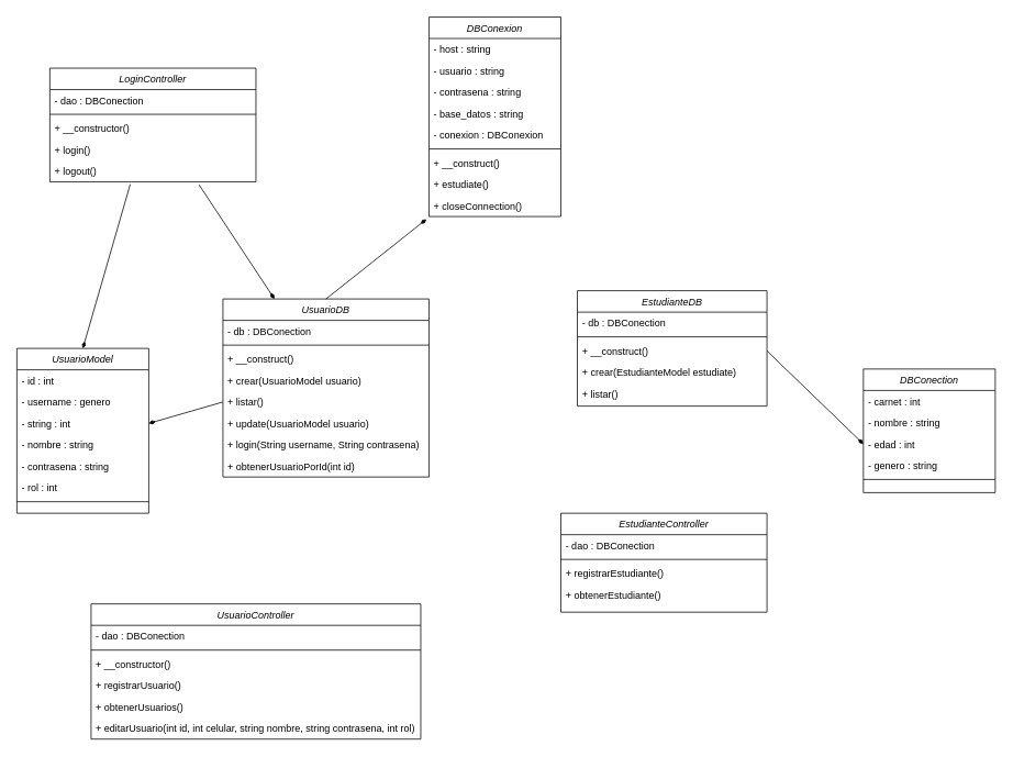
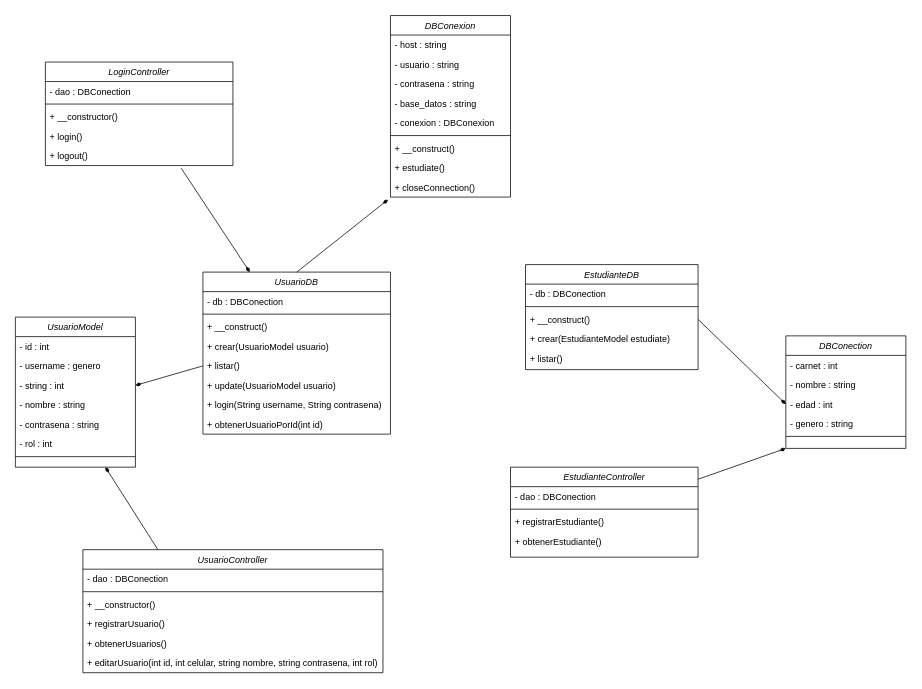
  <mxCell id="0" />
  <mxCell id="1" parent="0" />
+ <mxCell id="2" style="rounded=0;orthogonalLoop=1;jettySize=auto;html=1;exitX=0;exitY=1;exitDx=0;exitDy=0;endArrow=none;endFill=1;startArrow=diamondThin;startFill=1;" parent="1" source="3" target="32" edge="1"><mxGeometry relative="1" as="geometry" /></mxCell>
  <mxCell id="3" value="DBConection" style="swimlane;fontStyle=2;align=center;verticalAlign=top;childLayout=stackLayout;horizontal=1;startSize=26;horizontalStack=0;resizeParent=1;resizeLast=0;collapsible=1;marginBottom=0;rounded=0;shadow=0;strokeWidth=1;" parent="1" vertex="1"><mxGeometry x="1047" y="447" width="160" height="150" as="geometry"><mxRectangle x="230" y="140" width="160" height="26" as="alternateBounds" /></mxGeometry></mxCell>
  <mxCell id="4" value="- carnet : int" style="text;align=left;verticalAlign=top;spacingLeft=4;spacingRight=4;overflow=hidden;rotatable=0;points=[[0,0.5],[1,0.5]];portConstraint=eastwest;" parent="3" vertex="1"><mxGeometry y="26" width="160" height="26" as="geometry" /></mxCell>
  <mxCell id="5" value="- nombre : string" style="text;align=left;verticalAlign=top;spacingLeft=4;spacingRight=4;overflow=hidden;rotatable=0;points=[[0,0.5],[1,0.5]];portConstraint=eastwest;rounded=0;shadow=0;html=0;" parent="3" vertex="1"><mxGeometry y="52" width="160" height="26" as="geometry" /></mxCell>
  <mxCell id="6" value="- edad : int" style="text;align=left;verticalAlign=top;spacingLeft=4;spacingRight=4;overflow=hidden;rotatable=0;points=[[0,0.5],[1,0.5]];portConstraint=eastwest;rounded=0;shadow=0;html=0;" parent="3" vertex="1"><mxGeometry y="78" width="160" height="26" as="geometry" /></mxCell>
  <mxCell id="7" value="- genero : string" style="text;align=left;verticalAlign=top;spacingLeft=4;spacingRight=4;overflow=hidden;rotatable=0;points=[[0,0.5],[1,0.5]];portConstraint=eastwest;rounded=0;shadow=0;html=0;" parent="3" vertex="1"><mxGeometry y="104" width="160" height="26" as="geometry" /></mxCell>
  <mxCell id="8" value="" style="line;html=1;strokeWidth=1;align=left;verticalAlign=middle;spacingTop=-1;spacingLeft=3;spacingRight=3;rotatable=0;labelPosition=right;points=[];portConstraint=eastwest;" parent="3" vertex="1"><mxGeometry y="130" width="160" height="8" as="geometry" /></mxCell>
  <mxCell id="9" value="UsuarioModel" style="swimlane;fontStyle=2;align=center;verticalAlign=top;childLayout=stackLayout;horizontal=1;startSize=26;horizontalStack=0;resizeParent=1;resizeLast=0;collapsible=1;marginBottom=0;rounded=0;shadow=0;strokeWidth=1;" parent="1" vertex="1"><mxGeometry x="20" y="422" width="160" height="200" as="geometry"><mxRectangle x="230" y="140" width="160" height="26" as="alternateBounds" /></mxGeometry></mxCell>
  <mxCell id="10" value="- id : int" style="text;align=left;verticalAlign=top;spacingLeft=4;spacingRight=4;overflow=hidden;rotatable=0;points=[[0,0.5],[1,0.5]];portConstraint=eastwest;" parent="9" vertex="1"><mxGeometry y="26" width="160" height="26" as="geometry" /></mxCell>
  <mxCell id="11" value="- username : genero" style="text;align=left;verticalAlign=top;spacingLeft=4;spacingRight=4;overflow=hidden;rotatable=0;points=[[0,0.5],[1,0.5]];portConstraint=eastwest;rounded=0;shadow=0;html=0;" parent="9" vertex="1"><mxGeometry y="52" width="160" height="26" as="geometry" /></mxCell>
  <mxCell id="12" value="- string : int" style="text;align=left;verticalAlign=top;spacingLeft=4;spacingRight=4;overflow=hidden;rotatable=0;points=[[0,0.5],[1,0.5]];portConstraint=eastwest;rounded=0;shadow=0;html=0;" parent="9" vertex="1"><mxGeometry y="78" width="160" height="26" as="geometry" /></mxCell>
  <mxCell id="13" value="- nombre : string" style="text;align=left;verticalAlign=top;spacingLeft=4;spacingRight=4;overflow=hidden;rotatable=0;points=[[0,0.5],[1,0.5]];portConstraint=eastwest;rounded=0;shadow=0;html=0;" parent="9" vertex="1"><mxGeometry y="104" width="160" height="26" as="geometry" /></mxCell>
  <mxCell id="14" value="- contrasena : string" style="text;align=left;verticalAlign=top;spacingLeft=4;spacingRight=4;overflow=hidden;rotatable=0;points=[[0,0.5],[1,0.5]];portConstraint=eastwest;rounded=0;shadow=0;html=0;" parent="9" vertex="1"><mxGeometry y="130" width="160" height="26" as="geometry" /></mxCell>
  <mxCell id="15" value="- rol : int" style="text;align=left;verticalAlign=top;spacingLeft=4;spacingRight=4;overflow=hidden;rotatable=0;points=[[0,0.5],[1,0.5]];portConstraint=eastwest;rounded=0;shadow=0;html=0;" parent="9" vertex="1"><mxGeometry y="156" width="160" height="26" as="geometry" /></mxCell>
  <mxCell id="16" value="" style="line;html=1;strokeWidth=1;align=left;verticalAlign=middle;spacingTop=-1;spacingLeft=3;spacingRight=3;rotatable=0;labelPosition=right;points=[];portConstraint=eastwest;" parent="9" vertex="1"><mxGeometry y="182" width="160" height="8" as="geometry" /></mxCell>
  <mxCell id="17" value="UsuarioDB" style="swimlane;fontStyle=2;align=center;verticalAlign=top;childLayout=stackLayout;horizontal=1;startSize=26;horizontalStack=0;resizeParent=1;resizeLast=0;collapsible=1;marginBottom=0;rounded=0;shadow=0;strokeWidth=1;" parent="1" vertex="1"><mxGeometry x="270" y="362" width="250" height="216" as="geometry"><mxRectangle x="230" y="140" width="160" height="26" as="alternateBounds" /></mxGeometry></mxCell>
  <mxCell id="18" value="- db : DBConection" style="text;align=left;verticalAlign=top;spacingLeft=4;spacingRight=4;overflow=hidden;rotatable=0;points=[[0,0.5],[1,0.5]];portConstraint=eastwest;" parent="17" vertex="1"><mxGeometry y="26" width="250" height="26" as="geometry" /></mxCell>
  <mxCell id="19" value="" style="line;html=1;strokeWidth=1;align=left;verticalAlign=middle;spacingTop=-1;spacingLeft=3;spacingRight=3;rotatable=0;labelPosition=right;points=[];portConstraint=eastwest;" parent="17" vertex="1"><mxGeometry y="52" width="250" height="8" as="geometry" /></mxCell>
  <mxCell id="20" value="+ __construct()" style="text;align=left;verticalAlign=top;spacingLeft=4;spacingRight=4;overflow=hidden;rotatable=0;points=[[0,0.5],[1,0.5]];portConstraint=eastwest;" parent="17" vertex="1"><mxGeometry y="60" width="250" height="26" as="geometry" /></mxCell>
  <mxCell id="21" value="+ crear(UsuarioModel usuario)" style="text;align=left;verticalAlign=top;spacingLeft=4;spacingRight=4;overflow=hidden;rotatable=0;points=[[0,0.5],[1,0.5]];portConstraint=eastwest;" parent="17" vertex="1"><mxGeometry y="86" width="250" height="26" as="geometry" /></mxCell>
  <mxCell id="22" value="+ listar()" style="text;align=left;verticalAlign=top;spacingLeft=4;spacingRight=4;overflow=hidden;rotatable=0;points=[[0,0.5],[1,0.5]];portConstraint=eastwest;" parent="17" vertex="1"><mxGeometry y="112" width="250" height="26" as="geometry" /></mxCell>
  <mxCell id="23" value="+ update(UsuarioModel usuario)" style="text;align=left;verticalAlign=top;spacingLeft=4;spacingRight=4;overflow=hidden;rotatable=0;points=[[0,0.5],[1,0.5]];portConstraint=eastwest;" parent="17" vertex="1"><mxGeometry y="138" width="250" height="26" as="geometry" /></mxCell>
  <mxCell id="24" value="+ login(String username, String contrasena)" style="text;align=left;verticalAlign=top;spacingLeft=4;spacingRight=4;overflow=hidden;rotatable=0;points=[[0,0.5],[1,0.5]];portConstraint=eastwest;" parent="17" vertex="1"><mxGeometry y="164" width="250" height="26" as="geometry" /></mxCell>
  <mxCell id="25" value="+ obtenerUsuarioPorId(int id)" style="text;align=left;verticalAlign=top;spacingLeft=4;spacingRight=4;overflow=hidden;rotatable=0;points=[[0,0.5],[1,0.5]];portConstraint=eastwest;" parent="17" vertex="1"><mxGeometry y="190" width="250" height="26" as="geometry" /></mxCell>
  <mxCell id="26" value="EstudianteDB" style="swimlane;fontStyle=2;align=center;verticalAlign=top;childLayout=stackLayout;horizontal=1;startSize=26;horizontalStack=0;resizeParent=1;resizeLast=0;collapsible=1;marginBottom=0;rounded=0;shadow=0;strokeWidth=1;" parent="1" vertex="1"><mxGeometry x="700" y="352" width="230" height="140" as="geometry"><mxRectangle x="230" y="140" width="160" height="26" as="alternateBounds" /></mxGeometry></mxCell>
  <mxCell id="27" value="- db : DBConection" style="text;align=left;verticalAlign=top;spacingLeft=4;spacingRight=4;overflow=hidden;rotatable=0;points=[[0,0.5],[1,0.5]];portConstraint=eastwest;" parent="26" vertex="1"><mxGeometry y="26" width="230" height="26" as="geometry" /></mxCell>
  <mxCell id="28" value="" style="line;html=1;strokeWidth=1;align=left;verticalAlign=middle;spacingTop=-1;spacingLeft=3;spacingRight=3;rotatable=0;labelPosition=right;points=[];portConstraint=eastwest;" parent="26" vertex="1"><mxGeometry y="52" width="230" height="8" as="geometry" /></mxCell>
  <mxCell id="29" value="+ __construct()" style="text;align=left;verticalAlign=top;spacingLeft=4;spacingRight=4;overflow=hidden;rotatable=0;points=[[0,0.5],[1,0.5]];portConstraint=eastwest;" parent="26" vertex="1"><mxGeometry y="60" width="230" height="26" as="geometry" /></mxCell>
  <mxCell id="30" value="+ crear(EstudianteModel estudiate)" style="text;align=left;verticalAlign=top;spacingLeft=4;spacingRight=4;overflow=hidden;rotatable=0;points=[[0,0.5],[1,0.5]];portConstraint=eastwest;" parent="26" vertex="1"><mxGeometry y="86" width="230" height="26" as="geometry" /></mxCell>
  <mxCell id="31" value="+ listar()" style="text;align=left;verticalAlign=top;spacingLeft=4;spacingRight=4;overflow=hidden;rotatable=0;points=[[0,0.5],[1,0.5]];portConstraint=eastwest;" parent="26" vertex="1"><mxGeometry y="112" width="230" height="26" as="geometry" /></mxCell>
  <mxCell id="32" value="EstudianteController" style="swimlane;fontStyle=2;align=center;verticalAlign=top;childLayout=stackLayout;horizontal=1;startSize=26;horizontalStack=0;resizeParent=1;resizeLast=0;collapsible=1;marginBottom=0;rounded=0;shadow=0;strokeWidth=1;" parent="1" vertex="1"><mxGeometry x="680" y="622" width="250" height="120" as="geometry"><mxRectangle x="230" y="140" width="160" height="26" as="alternateBounds" /></mxGeometry></mxCell>
  <mxCell id="33" value="- dao : DBConection" style="text;align=left;verticalAlign=top;spacingLeft=4;spacingRight=4;overflow=hidden;rotatable=0;points=[[0,0.5],[1,0.5]];portConstraint=eastwest;" parent="32" vertex="1"><mxGeometry y="26" width="250" height="26" as="geometry" /></mxCell>
  <mxCell id="34" value="" style="line;html=1;strokeWidth=1;align=left;verticalAlign=middle;spacingTop=-1;spacingLeft=3;spacingRight=3;rotatable=0;labelPosition=right;points=[];portConstraint=eastwest;" parent="32" vertex="1"><mxGeometry y="52" width="250" height="8" as="geometry" /></mxCell>
  <mxCell id="35" value="+ registrarEstudiante()" style="text;align=left;verticalAlign=top;spacingLeft=4;spacingRight=4;overflow=hidden;rotatable=0;points=[[0,0.5],[1,0.5]];portConstraint=eastwest;" parent="32" vertex="1"><mxGeometry y="60" width="250" height="26" as="geometry" /></mxCell>
  <mxCell id="36" value="+ obtenerEstudiante()" style="text;align=left;verticalAlign=top;spacingLeft=4;spacingRight=4;overflow=hidden;rotatable=0;points=[[0,0.5],[1,0.5]];portConstraint=eastwest;" parent="32" vertex="1"><mxGeometry y="86" width="250" height="26" as="geometry" /></mxCell>
  <mxCell id="37" value="LoginController" style="swimlane;fontStyle=2;align=center;verticalAlign=top;childLayout=stackLayout;horizontal=1;startSize=26;horizontalStack=0;resizeParent=1;resizeLast=0;collapsible=1;marginBottom=0;rounded=0;shadow=0;strokeWidth=1;" parent="1" vertex="1"><mxGeometry x="60" y="82" width="250" height="138" as="geometry"><mxRectangle x="230" y="140" width="160" height="26" as="alternateBounds" /></mxGeometry></mxCell>
  <mxCell id="38" value="- dao : DBConection" style="text;align=left;verticalAlign=top;spacingLeft=4;spacingRight=4;overflow=hidden;rotatable=0;points=[[0,0.5],[1,0.5]];portConstraint=eastwest;" parent="37" vertex="1"><mxGeometry y="26" width="250" height="26" as="geometry" /></mxCell>
  <mxCell id="39" value="" style="line;html=1;strokeWidth=1;align=left;verticalAlign=middle;spacingTop=-1;spacingLeft=3;spacingRight=3;rotatable=0;labelPosition=right;points=[];portConstraint=eastwest;" parent="37" vertex="1"><mxGeometry y="52" width="250" height="8" as="geometry" /></mxCell>
  <mxCell id="40" value="+ __constructor()" style="text;align=left;verticalAlign=top;spacingLeft=4;spacingRight=4;overflow=hidden;rotatable=0;points=[[0,0.5],[1,0.5]];portConstraint=eastwest;" parent="37" vertex="1"><mxGeometry y="60" width="250" height="26" as="geometry" /></mxCell>
  <mxCell id="41" value="+ login()" style="text;align=left;verticalAlign=top;spacingLeft=4;spacingRight=4;overflow=hidden;rotatable=0;points=[[0,0.5],[1,0.5]];portConstraint=eastwest;" parent="37" vertex="1"><mxGeometry y="86" width="250" height="26" as="geometry" /></mxCell>
  <mxCell id="42" value="+ logout()" style="text;align=left;verticalAlign=top;spacingLeft=4;spacingRight=4;overflow=hidden;rotatable=0;points=[[0,0.5],[1,0.5]];portConstraint=eastwest;" parent="37" vertex="1"><mxGeometry y="112" width="250" height="26" as="geometry" /></mxCell>
+ <mxCell id="43" style="rounded=0;orthogonalLoop=1;jettySize=auto;html=1;exitX=0.25;exitY=0;exitDx=0;exitDy=0;entryX=0.75;entryY=1;entryDx=0;entryDy=0;startArrow=none;startFill=0;endArrow=diamondThin;endFill=1;" parent="1" source="44" target="9" edge="1"><mxGeometry relative="1" as="geometry" /></mxCell>
  <mxCell id="44" value="UsuarioController" style="swimlane;fontStyle=2;align=center;verticalAlign=top;childLayout=stackLayout;horizontal=1;startSize=26;horizontalStack=0;resizeParent=1;resizeLast=0;collapsible=1;marginBottom=0;rounded=0;shadow=0;strokeWidth=1;" parent="1" vertex="1"><mxGeometry x="110" y="732" width="400" height="164" as="geometry"><mxRectangle x="230" y="140" width="160" height="26" as="alternateBounds" /></mxGeometry></mxCell>
  <mxCell id="45" value="- dao : DBConection" style="text;align=left;verticalAlign=top;spacingLeft=4;spacingRight=4;overflow=hidden;rotatable=0;points=[[0,0.5],[1,0.5]];portConstraint=eastwest;" parent="44" vertex="1"><mxGeometry y="26" width="400" height="26" as="geometry" /></mxCell>
  <mxCell id="46" value="" style="line;html=1;strokeWidth=1;align=left;verticalAlign=middle;spacingTop=-1;spacingLeft=3;spacingRight=3;rotatable=0;labelPosition=right;points=[];portConstraint=eastwest;" parent="44" vertex="1"><mxGeometry y="52" width="400" height="8" as="geometry" /></mxCell>
  <mxCell id="47" value="+ __constructor()" style="text;align=left;verticalAlign=top;spacingLeft=4;spacingRight=4;overflow=hidden;rotatable=0;points=[[0,0.5],[1,0.5]];portConstraint=eastwest;" parent="44" vertex="1"><mxGeometry y="60" width="400" height="26" as="geometry" /></mxCell>
  <mxCell id="48" value="+ registrarUsuario()" style="text;align=left;verticalAlign=top;spacingLeft=4;spacingRight=4;overflow=hidden;rotatable=0;points=[[0,0.5],[1,0.5]];portConstraint=eastwest;" parent="44" vertex="1"><mxGeometry y="86" width="400" height="26" as="geometry" /></mxCell>
  <mxCell id="49" value="+ obtenerUsuarios()" style="text;align=left;verticalAlign=top;spacingLeft=4;spacingRight=4;overflow=hidden;rotatable=0;points=[[0,0.5],[1,0.5]];portConstraint=eastwest;" parent="44" vertex="1"><mxGeometry y="112" width="400" height="26" as="geometry" /></mxCell>
  <mxCell id="50" value="+ editarUsuario(int id, int celular, string nombre, string contrasena, int rol)" style="text;align=left;verticalAlign=top;spacingLeft=4;spacingRight=4;overflow=hidden;rotatable=0;points=[[0,0.5],[1,0.5]];portConstraint=eastwest;" parent="44" vertex="1"><mxGeometry y="138" width="400" height="26" as="geometry" /></mxCell>
  <mxCell id="51" value="DBConexion" style="swimlane;fontStyle=2;align=center;verticalAlign=top;childLayout=stackLayout;horizontal=1;startSize=26;horizontalStack=0;resizeParent=1;resizeLast=0;collapsible=1;marginBottom=0;rounded=0;shadow=0;strokeWidth=1;" parent="1" vertex="1"><mxGeometry x="520" y="20" width="160" height="242" as="geometry"><mxRectangle x="230" y="140" width="160" height="26" as="alternateBounds" /></mxGeometry></mxCell>
  <mxCell id="52" value="- host : string" style="text;align=left;verticalAlign=top;spacingLeft=4;spacingRight=4;overflow=hidden;rotatable=0;points=[[0,0.5],[1,0.5]];portConstraint=eastwest;" parent="51" vertex="1"><mxGeometry y="26" width="160" height="26" as="geometry" /></mxCell>
  <mxCell id="53" value="- usuario : string" style="text;align=left;verticalAlign=top;spacingLeft=4;spacingRight=4;overflow=hidden;rotatable=0;points=[[0,0.5],[1,0.5]];portConstraint=eastwest;rounded=0;shadow=0;html=0;" parent="51" vertex="1"><mxGeometry y="52" width="160" height="26" as="geometry" /></mxCell>
  <mxCell id="54" value="- contrasena : string" style="text;align=left;verticalAlign=top;spacingLeft=4;spacingRight=4;overflow=hidden;rotatable=0;points=[[0,0.5],[1,0.5]];portConstraint=eastwest;rounded=0;shadow=0;html=0;" parent="51" vertex="1"><mxGeometry y="78" width="160" height="26" as="geometry" /></mxCell>
  <mxCell id="55" value="- base_datos : string" style="text;align=left;verticalAlign=top;spacingLeft=4;spacingRight=4;overflow=hidden;rotatable=0;points=[[0,0.5],[1,0.5]];portConstraint=eastwest;rounded=0;shadow=0;html=0;" parent="51" vertex="1"><mxGeometry y="104" width="160" height="26" as="geometry" /></mxCell>
  <mxCell id="56" value="- conexion : DBConexion" style="text;align=left;verticalAlign=top;spacingLeft=4;spacingRight=4;overflow=hidden;rotatable=0;points=[[0,0.5],[1,0.5]];portConstraint=eastwest;rounded=0;shadow=0;html=0;" parent="51" vertex="1"><mxGeometry y="130" width="160" height="26" as="geometry" /></mxCell>
  <mxCell id="57" value="" style="line;html=1;strokeWidth=1;align=left;verticalAlign=middle;spacingTop=-1;spacingLeft=3;spacingRight=3;rotatable=0;labelPosition=right;points=[];portConstraint=eastwest;" parent="51" vertex="1"><mxGeometry y="156" width="160" height="8" as="geometry" /></mxCell>
  <mxCell id="58" value="+ __construct()" style="text;align=left;verticalAlign=top;spacingLeft=4;spacingRight=4;overflow=hidden;rotatable=0;points=[[0,0.5],[1,0.5]];portConstraint=eastwest;" parent="51" vertex="1"><mxGeometry y="164" width="160" height="26" as="geometry" /></mxCell>
  <mxCell id="59" value="+ estudiate()" style="text;align=left;verticalAlign=top;spacingLeft=4;spacingRight=4;overflow=hidden;rotatable=0;points=[[0,0.5],[1,0.5]];portConstraint=eastwest;" parent="51" vertex="1"><mxGeometry y="190" width="160" height="26" as="geometry" /></mxCell>
  <mxCell id="60" value="+ closeConnection()" style="text;align=left;verticalAlign=top;spacingLeft=4;spacingRight=4;overflow=hidden;rotatable=0;points=[[0,0.5],[1,0.5]];portConstraint=eastwest;" parent="51" vertex="1"><mxGeometry y="216" width="160" height="26" as="geometry" /></mxCell>
  <mxCell id="61" style="rounded=0;orthogonalLoop=1;jettySize=auto;html=1;exitX=0.5;exitY=0;exitDx=0;exitDy=0;entryX=-0.02;entryY=1.128;entryDx=0;entryDy=0;entryPerimeter=0;endArrow=diamondThin;endFill=1;" parent="1" source="17" target="60" edge="1"><mxGeometry relative="1" as="geometry" /></mxCell>
  <mxCell id="62" style="rounded=0;orthogonalLoop=1;jettySize=auto;html=1;exitX=1;exitY=0.5;exitDx=0;exitDy=0;entryX=0;entryY=0.5;entryDx=0;entryDy=0;endArrow=none;endFill=1;startArrow=diamondThin;startFill=1;" parent="1" source="12" target="22" edge="1"><mxGeometry relative="1" as="geometry" /></mxCell>
  <mxCell id="63" style="rounded=0;orthogonalLoop=1;jettySize=auto;html=1;exitX=0;exitY=0.5;exitDx=0;exitDy=0;entryX=1;entryY=0.5;entryDx=0;entryDy=0;endArrow=none;endFill=1;startArrow=diamondThin;startFill=1;" parent="1" source="6" target="29" edge="1"><mxGeometry relative="1" as="geometry" /></mxCell>
- <mxCell id="64" style="rounded=0;orthogonalLoop=1;jettySize=auto;html=1;exitX=0.5;exitY=0;exitDx=0;exitDy=0;entryX=0.39;entryY=1.111;entryDx=0;entryDy=0;entryPerimeter=0;endArrow=none;endFill=1;startArrow=diamondThin;startFill=1;" parent="1" source="9" target="42" edge="1"><mxGeometry relative="1" as="geometry" /></mxCell>
  <mxCell id="65" style="rounded=0;orthogonalLoop=1;jettySize=auto;html=1;exitX=0.25;exitY=0;exitDx=0;exitDy=0;entryX=0.724;entryY=1.134;entryDx=0;entryDy=0;entryPerimeter=0;endArrow=none;endFill=1;startArrow=diamondThin;startFill=1;" parent="1" source="17" target="42" edge="1"><mxGeometry relative="1" as="geometry" /></mxCell>
